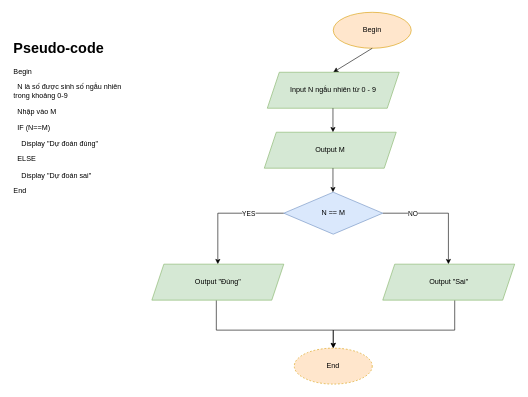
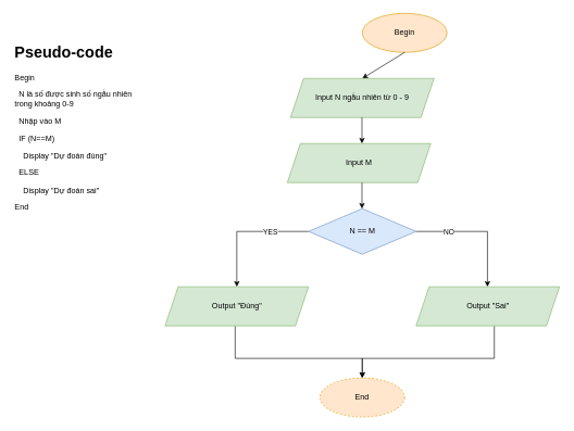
  <mxCell id="0" />
  <mxCell id="1" parent="0" />
  <mxCell id="2" value="Begin" style="ellipse;whiteSpace=wrap;html=1;fillColor=#ffe6cc;strokeColor=#d79b00;" vertex="1" parent="1"><mxGeometry x="555" y="20" width="130" height="60" as="geometry" /></mxCell>
  <mxCell id="3" value="" style="endArrow=classic;html=1;rounded=0;exitX=0.5;exitY=1;exitDx=0;exitDy=0;" edge="1" parent="1" source="2"><mxGeometry width="50" height="50" relative="1" as="geometry"><mxPoint x="540" y="130" as="sourcePoint" /><mxPoint x="555" y="120" as="targetPoint" /></mxGeometry></mxCell>
  <mxCell id="4" value="Input N ngẫu nhiên từ 0 - 9" style="shape=parallelogram;perimeter=parallelogramPerimeter;whiteSpace=wrap;html=1;fixedSize=1;fillColor=#d5e8d4;strokeColor=#82b366;" vertex="1" parent="1"><mxGeometry x="445" y="120" width="220" height="60" as="geometry" /></mxCell>
  <mxCell id="5" value="" style="endArrow=classic;html=1;rounded=0;exitX=0.5;exitY=1;exitDx=0;exitDy=0;" edge="1" parent="1"><mxGeometry width="50" height="50" relative="1" as="geometry"><mxPoint x="554.5" y="180" as="sourcePoint" /><mxPoint x="554.5" y="220" as="targetPoint" /></mxGeometry></mxCell>
- <mxCell id="6" value="Output M" style="shape=parallelogram;perimeter=parallelogramPerimeter;whiteSpace=wrap;html=1;fixedSize=1;fillColor=#d5e8d4;strokeColor=#82b366;" vertex="1" parent="1"><mxGeometry x="440" y="220" width="220" height="60" as="geometry" /></mxCell>
+ <mxCell id="6" value="Input M" style="shape=parallelogram;perimeter=parallelogramPerimeter;whiteSpace=wrap;html=1;fixedSize=1;fillColor=#d5e8d4;strokeColor=#82b366;" vertex="1" parent="1"><mxGeometry x="440" y="220" width="220" height="60" as="geometry" /></mxCell>
  <mxCell id="7" value="" style="endArrow=classic;html=1;rounded=0;exitX=0.5;exitY=1;exitDx=0;exitDy=0;" edge="1" parent="1"><mxGeometry width="50" height="50" relative="1" as="geometry"><mxPoint x="554.5" y="280" as="sourcePoint" /><mxPoint x="554.5" y="320" as="targetPoint" /></mxGeometry></mxCell>
  <mxCell id="8" style="edgeStyle=orthogonalEdgeStyle;rounded=0;orthogonalLoop=1;jettySize=auto;html=1;entryX=0.5;entryY=0;entryDx=0;entryDy=0;" edge="1" parent="1" source="12" target="14"><mxGeometry relative="1" as="geometry"><Array as="points"><mxPoint x="363" y="355" /></Array></mxGeometry></mxCell>
  <mxCell id="9" value="YES" style="edgeLabel;html=1;align=center;verticalAlign=middle;resizable=0;points=[];" vertex="1" connectable="0" parent="8"><mxGeometry x="-0.399" y="1" relative="1" as="geometry"><mxPoint as="offset" /></mxGeometry></mxCell>
  <mxCell id="10" style="edgeStyle=orthogonalEdgeStyle;rounded=0;orthogonalLoop=1;jettySize=auto;html=1;" edge="1" parent="1" source="12" target="16"><mxGeometry relative="1" as="geometry"><Array as="points"><mxPoint x="747" y="355" /></Array></mxGeometry></mxCell>
  <mxCell id="11" value="NO" style="edgeLabel;html=1;align=center;verticalAlign=middle;resizable=0;points=[];" vertex="1" connectable="0" parent="10"><mxGeometry x="-0.484" relative="1" as="geometry"><mxPoint as="offset" /></mxGeometry></mxCell>
  <mxCell id="12" value="N == M" style="rhombus;whiteSpace=wrap;html=1;fillColor=#dae8fc;strokeColor=#6c8ebf;" vertex="1" parent="1"><mxGeometry x="472.5" y="320" width="165" height="70" as="geometry" /></mxCell>
  <mxCell id="13" style="edgeStyle=orthogonalEdgeStyle;rounded=0;orthogonalLoop=1;jettySize=auto;html=1;" edge="1" parent="1" source="14" target="17"><mxGeometry relative="1" as="geometry"><Array as="points"><mxPoint x="360" y="550" /><mxPoint x="555" y="550" /></Array></mxGeometry></mxCell>
  <mxCell id="14" value="Output &quot;Đúng&quot;" style="shape=parallelogram;perimeter=parallelogramPerimeter;whiteSpace=wrap;html=1;fixedSize=1;fillColor=#d5e8d4;strokeColor=#82b366;" vertex="1" parent="1"><mxGeometry x="252.5" y="440" width="220" height="60" as="geometry" /></mxCell>
  <mxCell id="15" style="edgeStyle=orthogonalEdgeStyle;rounded=0;orthogonalLoop=1;jettySize=auto;html=1;entryX=0.5;entryY=0;entryDx=0;entryDy=0;" edge="1" parent="1" target="17"><mxGeometry relative="1" as="geometry"><mxPoint x="680" y="580" as="targetPoint" /><mxPoint x="757.529" y="500" as="sourcePoint" /><Array as="points"><mxPoint x="758" y="550" /><mxPoint x="555" y="550" /></Array></mxGeometry></mxCell>
  <mxCell id="16" value="Output &quot;Sai&quot;" style="shape=parallelogram;perimeter=parallelogramPerimeter;whiteSpace=wrap;html=1;fixedSize=1;fillColor=#d5e8d4;strokeColor=#82b366;" vertex="1" parent="1"><mxGeometry x="637.5" y="440" width="220" height="60" as="geometry" /></mxCell>
  <mxCell id="17" value="End" style="ellipse;whiteSpace=wrap;html=1;fillColor=#ffe6cc;strokeColor=#d79b00;dashed=1;" vertex="1" parent="1"><mxGeometry x="490" y="580" width="130" height="60" as="geometry" /></mxCell>
  <mxCell id="18" value="&lt;h1 style=&quot;margin-top: 0px;&quot;&gt;Pseudo-code&lt;/h1&gt;&lt;p&gt;&lt;span style=&quot;background-color: transparent;&quot;&gt;Begin&lt;/span&gt;&lt;/p&gt;&lt;p&gt;&amp;nbsp; N là số được sinh số ngẫu nhiên trong khoảng 0-9&lt;/p&gt;&lt;p&gt;&amp;nbsp; Nhập vào M&lt;/p&gt;&lt;p&gt;&amp;nbsp; IF (N==M)&lt;/p&gt;&lt;p&gt;&amp;nbsp; &amp;nbsp; Display &quot;Dự đoán đúng&quot;&amp;nbsp; &amp;nbsp; &amp;nbsp; &amp;nbsp; &amp;nbsp;&lt;/p&gt;&lt;p&gt;&amp;nbsp; ELSE&amp;nbsp; &amp;nbsp; &amp;nbsp; &amp;nbsp; &amp;nbsp; &amp;nbsp; &amp;nbsp;&lt;/p&gt;&lt;p&gt;&amp;nbsp; &amp;nbsp; Display &quot;Dự đoán sai&quot;&amp;nbsp;&lt;/p&gt;&lt;p&gt;End&lt;/p&gt;" style="text;html=1;whiteSpace=wrap;overflow=hidden;rounded=0;fillColor=default;" vertex="1" parent="1"><mxGeometry y="60" width="210" height="300" as="geometry" x="20" /></mxCell>
